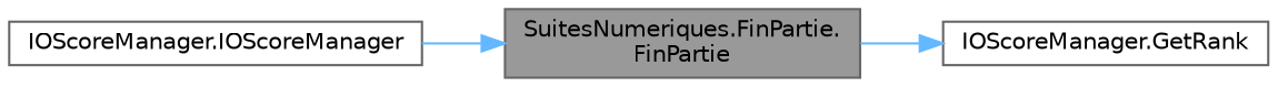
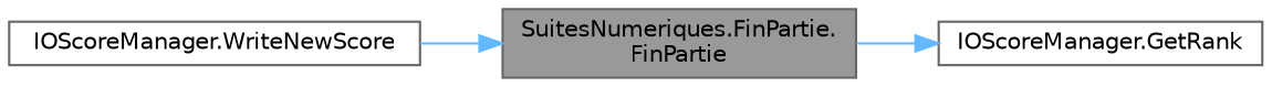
  digraph {
    rankdir=LR
    node [color=grey40 fillcolor=white fontname=Helvetica fontsize=10 shape=box style=filled]
    edge [color=steelblue1 fontname=Helvetica fontsize=10 labelfontname=Helvetica labelfontsize=10 style=solid]
    n1 [color=gray40 fillcolor=grey60 fontcolor=black height=0.2 label="SuitesNumeriques.FinPartie.\lFinPartie" width=0.4]
    n2 [height=0.2 label="IOScoreManager.GetRank" width=0.4]
-   n3 [height=0.2 label="IOScoreManager.IOScoreManager" width=0.4]
+   n3 [height=0.2 label="IOScoreManager.WriteNewScore" width=0.4]
    n1 -> n2
    n3 -> n1
  }
